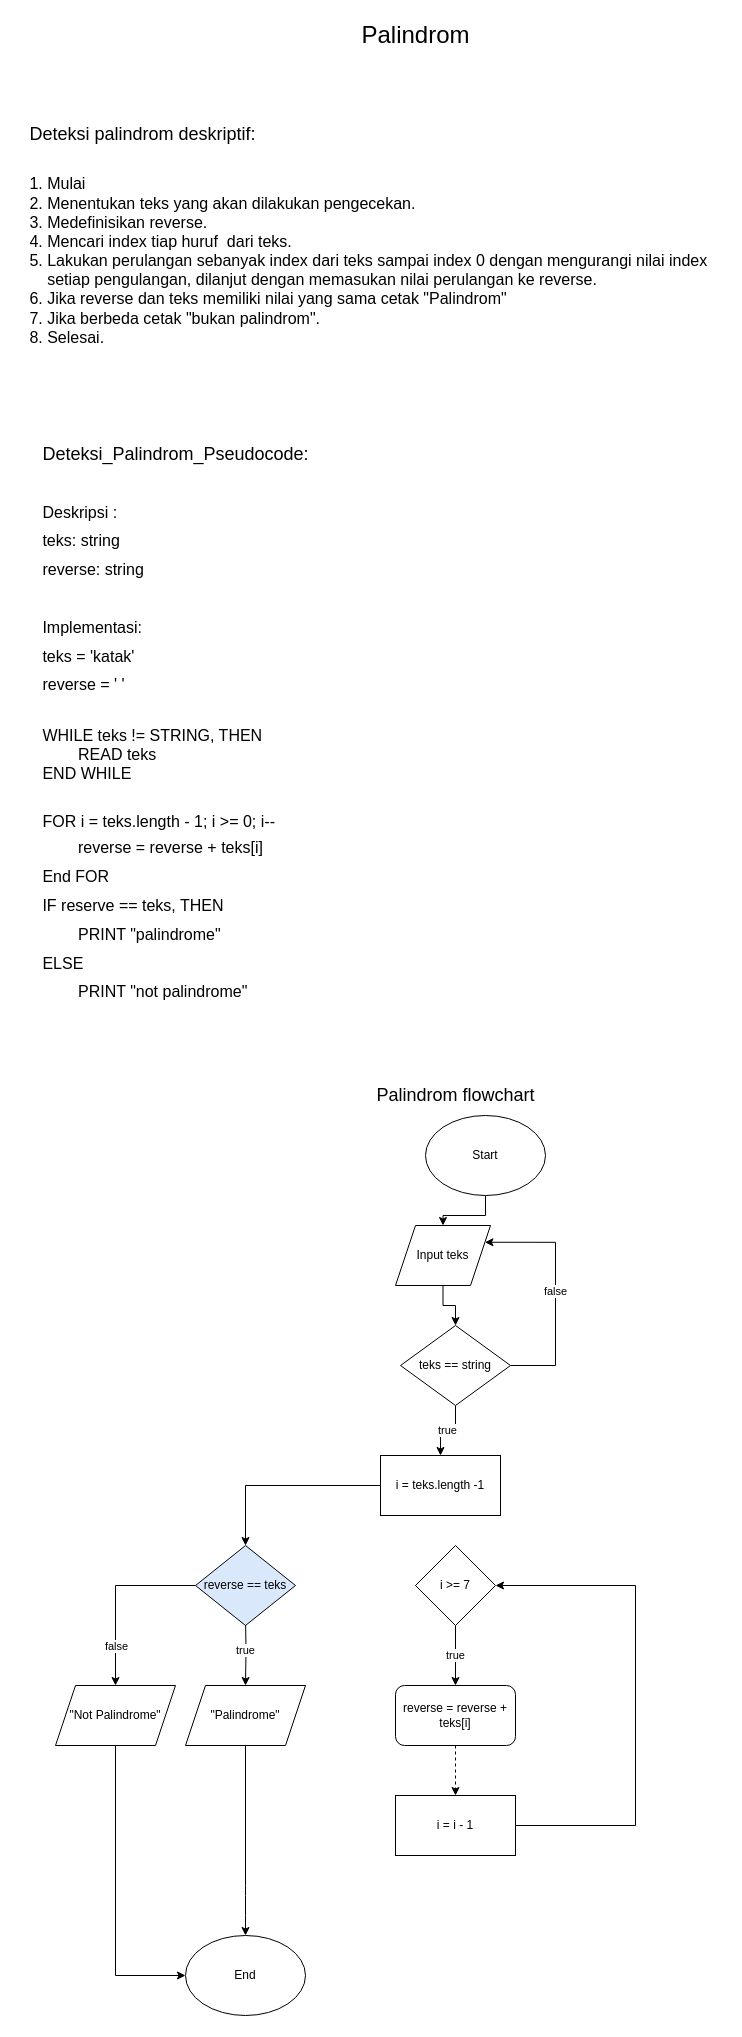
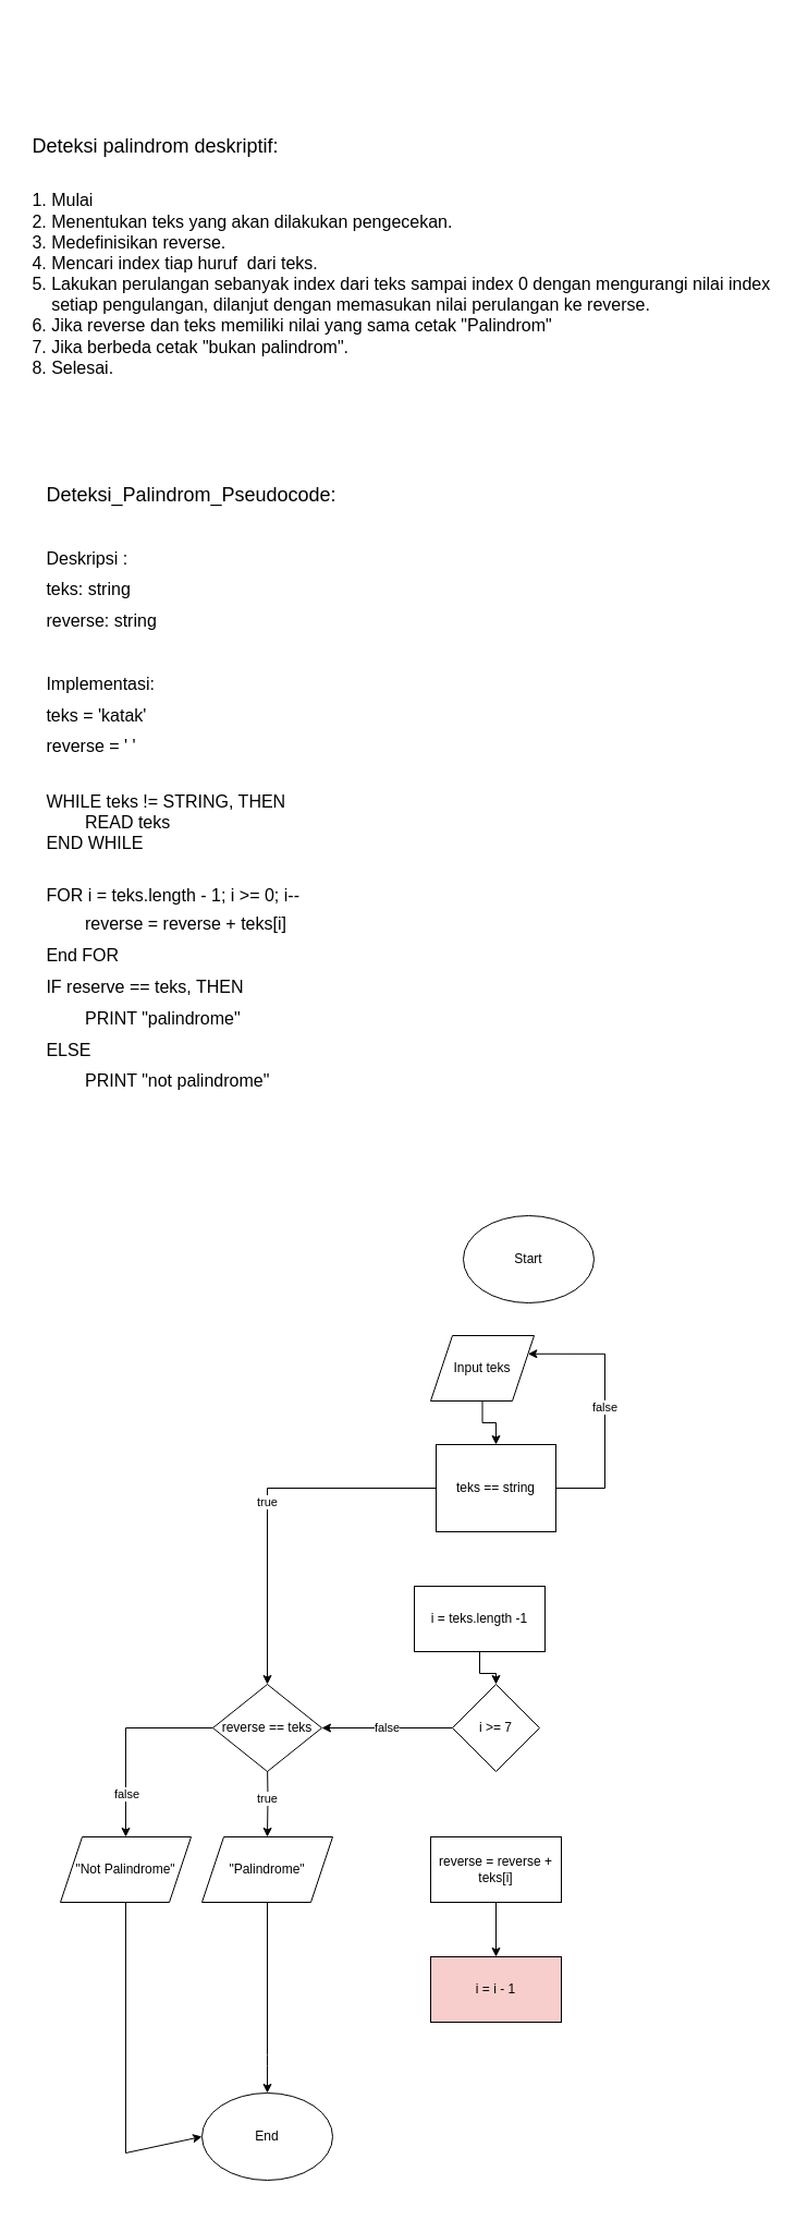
  <mxCell id="0" />
  <mxCell id="1" parent="0" />
- <mxCell id="2" value="" style="edgeStyle=orthogonalEdgeStyle;rounded=0;orthogonalLoop=1;jettySize=auto;html=1;" parent="1" source="3" target="5" edge="1"><mxGeometry relative="1" as="geometry" /></mxCell>
  <mxCell id="3" value="Start" style="ellipse;whiteSpace=wrap;html=1;" parent="1" vertex="1"><mxGeometry x="425" y="1115" width="120" height="80" as="geometry" /></mxCell>
  <mxCell id="4" value="" style="edgeStyle=orthogonalEdgeStyle;rounded=0;orthogonalLoop=1;jettySize=auto;html=1;" parent="1" source="5" target="30" edge="1"><mxGeometry relative="1" as="geometry" /></mxCell>
  <mxCell id="5" value="Input teks" style="shape=parallelogram;perimeter=parallelogramPerimeter;whiteSpace=wrap;html=1;fixedSize=1;" parent="1" vertex="1"><mxGeometry x="395" y="1225" width="95" height="60" as="geometry" /></mxCell>
- <mxCell id="6" value="" style="edgeStyle=orthogonalEdgeStyle;rounded=0;orthogonalLoop=1;jettySize=auto;html=1;" parent="1" source="7" target="24" edge="1"><mxGeometry relative="1" as="geometry" /></mxCell>
+ <mxCell id="6" value="" style="edgeStyle=orthogonalEdgeStyle;rounded=0;orthogonalLoop=1;jettySize=auto;html=1;" parent="1" source="7" target="10" edge="1"><mxGeometry relative="1" as="geometry" /></mxCell>
  <mxCell id="7" value="i = teks.length -1" style="rounded=0;whiteSpace=wrap;html=1;" parent="1" vertex="1"><mxGeometry x="380" y="1455" width="120" height="60" as="geometry" /></mxCell>
- <mxCell id="8" value="true" style="edgeStyle=orthogonalEdgeStyle;rounded=0;orthogonalLoop=1;jettySize=auto;html=1;" parent="1" source="10" target="12" edge="1"><mxGeometry relative="1" as="geometry" /></mxCell>
+ <mxCell id="9" value="false" style="edgeStyle=orthogonalEdgeStyle;rounded=0;orthogonalLoop=1;jettySize=auto;html=1;entryX=1;entryY=0.5;entryDx=0;entryDy=0;" parent="1" source="10" target="24" edge="1"><mxGeometry relative="1" as="geometry"><mxPoint x="305" y="1585" as="targetPoint" /></mxGeometry></mxCell>
  <mxCell id="10" value="i &amp;gt;= 7" style="rhombus;whiteSpace=wrap;html=1;" parent="1" vertex="1"><mxGeometry x="415" y="1545" width="80" height="80" as="geometry" /></mxCell>
- <mxCell id="11" value="" style="edgeStyle=orthogonalEdgeStyle;rounded=0;orthogonalLoop=1;jettySize=auto;html=1;dashed=1;" parent="1" source="12" target="13" edge="1"><mxGeometry relative="1" as="geometry" /></mxCell>
- <mxCell id="12" value="reverse = reverse + teks[i]" style="whiteSpace=wrap;html=1;rounded=1;" parent="1" vertex="1"><mxGeometry x="395" y="1685" width="120" height="60" as="geometry" /></mxCell>
- <mxCell id="13" value="i = i - 1" style="rounded=0;whiteSpace=wrap;html=1;" parent="1" vertex="1"><mxGeometry x="395" y="1795" width="120" height="60" as="geometry" /></mxCell>
- <mxCell id="14" value="" style="endArrow=classic;html=1;rounded=0;entryX=1;entryY=0.5;entryDx=0;entryDy=0;exitX=1;exitY=0.5;exitDx=0;exitDy=0;" parent="1" source="13" target="10" edge="1"><mxGeometry width="50" height="50" relative="1" as="geometry"><mxPoint x="445" y="1695" as="sourcePoint" /><mxPoint x="495" y="1645" as="targetPoint" /><Array as="points"><mxPoint x="635" y="1825" /><mxPoint x="635" y="1585" /></Array></mxGeometry></mxCell>
+ <mxCell id="11" value="" style="edgeStyle=orthogonalEdgeStyle;rounded=0;orthogonalLoop=1;jettySize=auto;html=1;" parent="1" source="12" target="13" edge="1"><mxGeometry relative="1" as="geometry" /></mxCell>
+ <mxCell id="12" value="reverse = reverse + teks[i]" style="rounded=0;whiteSpace=wrap;html=1;" parent="1" vertex="1"><mxGeometry x="395" y="1685" width="120" height="60" as="geometry" /></mxCell>
+ <mxCell id="13" value="i = i - 1" style="rounded=0;whiteSpace=wrap;html=1;fillColor=#f8cecc;" parent="1" vertex="1"><mxGeometry x="395" y="1795" width="120" height="60" as="geometry" /></mxCell>
  <mxCell id="15" value="true" style="edgeStyle=orthogonalEdgeStyle;rounded=0;orthogonalLoop=1;jettySize=auto;html=1;" parent="1" target="16" edge="1"><mxGeometry relative="1" as="geometry"><mxPoint x="245" y="1615" as="sourcePoint" /></mxGeometry></mxCell>
  <mxCell id="16" value="&quot;Palindrome&quot;" style="shape=parallelogram;perimeter=parallelogramPerimeter;whiteSpace=wrap;html=1;fixedSize=1;" parent="1" vertex="1"><mxGeometry x="185" y="1685" width="120" height="60" as="geometry" /></mxCell>
  <mxCell id="17" value="&quot;Not Palindrome&quot;" style="shape=parallelogram;perimeter=parallelogramPerimeter;whiteSpace=wrap;html=1;fixedSize=1;" parent="1" vertex="1"><mxGeometry x="55" y="1685" width="120" height="60" as="geometry" /></mxCell>
  <mxCell id="18" value="" style="endArrow=classic;html=1;rounded=0;exitX=0;exitY=0.5;exitDx=0;exitDy=0;" parent="1" source="24" target="17" edge="1"><mxGeometry width="50" height="50" relative="1" as="geometry"><mxPoint x="185" y="1585" as="sourcePoint" /><mxPoint x="515" y="1695" as="targetPoint" /><Array as="points"><mxPoint x="115" y="1585" /></Array></mxGeometry></mxCell>
  <mxCell id="19" value="false" style="edgeLabel;html=1;align=center;verticalAlign=middle;resizable=0;points=[];" parent="18" vertex="1" connectable="0"><mxGeometry x="0.253" y="3" relative="1" as="geometry"><mxPoint x="-3" y="27" as="offset" /></mxGeometry></mxCell>
- <mxCell id="20" value="End" style="ellipse;whiteSpace=wrap;html=1;" parent="1" vertex="1"><mxGeometry x="185" y="1935" width="120" height="80" as="geometry" /></mxCell>
+ <mxCell id="20" value="End" style="ellipse;whiteSpace=wrap;html=1;" parent="1" vertex="1"><mxGeometry x="185" y="1920" width="120" height="80" as="geometry" /></mxCell>
  <mxCell id="21" value="" style="endArrow=classic;html=1;rounded=0;exitX=0.5;exitY=1;exitDx=0;exitDy=0;entryX=0.5;entryY=0;entryDx=0;entryDy=0;" parent="1" source="16" target="20" edge="1"><mxGeometry width="50" height="50" relative="1" as="geometry"><mxPoint x="465" y="1745" as="sourcePoint" /><mxPoint x="445" y="1925" as="targetPoint" /><Array as="points"><mxPoint x="245" y="1885" /><mxPoint x="245" y="1895" /><mxPoint x="245" y="1915" /></Array></mxGeometry></mxCell>
  <mxCell id="22" value="" style="endArrow=classic;html=1;rounded=0;exitX=0.5;exitY=1;exitDx=0;exitDy=0;entryX=0;entryY=0.5;entryDx=0;entryDy=0;" parent="1" source="17" target="20" edge="1"><mxGeometry width="50" height="50" relative="1" as="geometry"><mxPoint x="465" y="1745" as="sourcePoint" /><mxPoint x="515" y="1695" as="targetPoint" /><Array as="points"><mxPoint x="115" y="1975" /></Array></mxGeometry></mxCell>
  <mxCell id="23" value="&lt;div style=&quot;text-align: left&quot;&gt;&lt;font style=&quot;font-size: 18px&quot;&gt;Deteksi palindrom deskriptif:&lt;/font&gt;&lt;/div&gt;&lt;div style=&quot;font-size: 24px ; text-align: left&quot;&gt;&lt;span style=&quot;font-size: medium&quot;&gt;&lt;br&gt;&lt;/span&gt;&lt;/div&gt;&lt;font size=&quot;3&quot;&gt;&lt;div style=&quot;text-align: left&quot;&gt;1. Mulai&lt;/div&gt;&lt;div style=&quot;text-align: left&quot;&gt;2. Menentukan teks yang akan dilakukan pengecekan.&lt;/div&gt;&lt;div style=&quot;text-align: left&quot;&gt;3.&amp;nbsp;&lt;span&gt;Medefinisikan reverse.&lt;/span&gt;&lt;/div&gt;&lt;/font&gt;&lt;font size=&quot;3&quot;&gt;&lt;div style=&quot;text-align: left&quot;&gt;4. Mencari index tiap huruf&amp;nbsp; dari teks.&lt;/div&gt;&lt;div style=&quot;text-align: left&quot;&gt;5. Lakukan perulangan sebanyak index dari teks sampai index 0 dengan mengurangi nilai index&amp;nbsp;&lt;/div&gt;&lt;div style=&quot;text-align: left&quot;&gt;&amp;nbsp; &amp;nbsp; setiap pengulangan, dilanjut dengan memasukan nilai perulangan ke reverse.&lt;/div&gt;&lt;div style=&quot;text-align: left&quot;&gt;6. Jika reverse dan teks memiliki nilai yang sama cetak &quot;Palindrom&quot;&amp;nbsp;&lt;/div&gt;&lt;div style=&quot;text-align: left&quot;&gt;7. Jika berbeda cetak &quot;bukan palindrom&quot;.&lt;/div&gt;&lt;div style=&quot;text-align: left&quot;&gt;8. Selesai.&lt;/div&gt;&lt;/font&gt;" style="text;html=1;align=center;verticalAlign=middle;resizable=0;points=[];autosize=1;strokeColor=none;fillColor=none;" parent="1" vertex="1"><mxGeometry x="20" y="155" width="700" height="160" as="geometry" /></mxCell>
- <mxCell id="24" value="reverse == teks" style="rhombus;whiteSpace=wrap;html=1;fillColor=#dae8fc;" parent="1" vertex="1"><mxGeometry x="195" y="1545" width="100" height="80" as="geometry" /></mxCell>
+ <mxCell id="24" value="reverse == teks" style="rhombus;whiteSpace=wrap;html=1;" parent="1" vertex="1"><mxGeometry x="195" y="1545" width="100" height="80" as="geometry" /></mxCell>
  <mxCell id="25" value="&lt;div style=&quot;font-size: 24px ; text-align: left&quot;&gt;&lt;font style=&quot;font-size: 18px&quot;&gt;Deteksi_Palindrom_Pseudocode:&lt;/font&gt;&lt;/div&gt;&lt;div style=&quot;font-size: 24px ; text-align: left&quot;&gt;&lt;font size=&quot;3&quot;&gt;&lt;br&gt;&lt;/font&gt;&lt;/div&gt;&lt;div style=&quot;font-size: 24px ; text-align: left&quot;&gt;&lt;font size=&quot;3&quot;&gt;Deskripsi :&amp;nbsp;&lt;/font&gt;&lt;/div&gt;&lt;div style=&quot;font-size: 24px ; text-align: left&quot;&gt;&lt;font size=&quot;3&quot;&gt;teks: string&lt;/font&gt;&lt;/div&gt;&lt;div style=&quot;font-size: 24px ; text-align: left&quot;&gt;&lt;font size=&quot;3&quot;&gt;reverse: string&lt;/font&gt;&lt;/div&gt;&lt;div style=&quot;font-size: 24px ; text-align: left&quot;&gt;&lt;font size=&quot;3&quot;&gt;&lt;br&gt;&lt;/font&gt;&lt;/div&gt;&lt;div style=&quot;font-size: 24px ; text-align: left&quot;&gt;&lt;font size=&quot;3&quot;&gt;Implementasi:&lt;/font&gt;&lt;/div&gt;&lt;div style=&quot;font-size: 24px ; text-align: left&quot;&gt;&lt;font size=&quot;3&quot;&gt;teks = 'katak'&lt;/font&gt;&lt;/div&gt;&lt;div style=&quot;font-size: 24px ; text-align: left&quot;&gt;&lt;font size=&quot;3&quot;&gt;reverse = ' '&lt;/font&gt;&lt;/div&gt;&lt;div style=&quot;font-size: 24px ; text-align: left&quot;&gt;&lt;br&gt;&lt;/div&gt;&lt;div style=&quot;text-align: left&quot;&gt;&lt;font size=&quot;3&quot;&gt;WHILE teks != STRING, THEN&lt;/font&gt;&lt;/div&gt;&lt;div style=&quot;text-align: left&quot;&gt;&lt;font size=&quot;3&quot;&gt;&lt;span&gt;&#09;&lt;/span&gt;&lt;span style=&quot;white-space: pre&quot;&gt;&#09;&lt;/span&gt;READ teks&lt;/font&gt;&lt;/div&gt;&lt;div style=&quot;text-align: left&quot;&gt;&lt;span style=&quot;font-size: medium&quot;&gt;END WHILE&lt;/span&gt;&lt;/div&gt;&lt;div style=&quot;font-size: 24px ; text-align: left&quot;&gt;&lt;font size=&quot;3&quot;&gt;&lt;br&gt;&lt;/font&gt;&lt;/div&gt;&lt;div style=&quot;font-size: 24px ; text-align: left&quot;&gt;&lt;div style=&quot;font-size: 12px&quot;&gt;&lt;span style=&quot;font-size: medium&quot;&gt;FOR i = teks.length - 1; i &amp;gt;= 0; i--&amp;nbsp;&lt;/span&gt;&lt;/div&gt;&lt;div&gt;&lt;font size=&quot;3&quot;&gt;&lt;span&gt;&#09;&lt;/span&gt;&lt;span style=&quot;white-space: pre&quot;&gt;&#09;&lt;/span&gt;reverse = reverse + teks[i]&amp;nbsp;&lt;/font&gt;&lt;/div&gt;&lt;div&gt;&lt;font size=&quot;3&quot;&gt;End FOR&lt;/font&gt;&lt;/div&gt;&lt;div&gt;&lt;div&gt;&lt;font size=&quot;3&quot;&gt;IF reserve == teks, THEN&lt;/font&gt;&lt;/div&gt;&lt;div&gt;&lt;font size=&quot;3&quot;&gt;&lt;span&gt;&#09;&lt;/span&gt;&lt;span style=&quot;white-space: pre&quot;&gt;&#09;&lt;/span&gt;PRINT &quot;palindrome&quot;&lt;br&gt;&lt;/font&gt;&lt;/div&gt;&lt;div&gt;&lt;font size=&quot;3&quot;&gt;ELSE&lt;/font&gt;&lt;/div&gt;&lt;div&gt;&lt;font size=&quot;3&quot;&gt;&lt;span&gt;&#09;&lt;/span&gt;&lt;span style=&quot;white-space: pre&quot;&gt;&#09;&lt;/span&gt;PRINT &quot;not palindrome&quot;&lt;/font&gt;&lt;/div&gt;&lt;/div&gt;&lt;/div&gt;&lt;div style=&quot;font-size: 24px ; text-align: left&quot;&gt;&lt;br&gt;&lt;/div&gt;" style="text;html=1;align=center;verticalAlign=middle;resizable=0;points=[];autosize=1;strokeColor=none;fillColor=none;" parent="1" vertex="1"><mxGeometry x="35" y="555" width="280" height="360" as="geometry" /></mxCell>
- <mxCell id="26" value="&lt;font style=&quot;font-size: 18px&quot;&gt;Palindrom flowchart&lt;/font&gt;" style="text;html=1;align=center;verticalAlign=middle;resizable=0;points=[];autosize=1;strokeColor=none;fillColor=none;" parent="1" vertex="1"><mxGeometry x="370" y="1085" width="170" height="20" as="geometry" /></mxCell>
- <mxCell id="27" value="&lt;font style=&quot;font-size: 24px&quot;&gt;Palindrom&lt;/font&gt;" style="text;html=1;align=center;verticalAlign=middle;resizable=0;points=[];autosize=1;strokeColor=none;fillColor=none;fontSize=18;" parent="1" vertex="1"><mxGeometry x="355" y="20" width="120" height="30" as="geometry" /></mxCell>
- <mxCell id="28" value="true" style="edgeStyle=orthogonalEdgeStyle;rounded=0;orthogonalLoop=1;jettySize=auto;html=1;" parent="1" source="30" target="7" edge="1"><mxGeometry relative="1" as="geometry" /></mxCell>
+ <mxCell id="28" value="true" style="edgeStyle=orthogonalEdgeStyle;rounded=0;orthogonalLoop=1;jettySize=auto;html=1;" parent="1" source="30" target="24" edge="1"><mxGeometry relative="1" as="geometry" /></mxCell>
  <mxCell id="29" value="false" style="edgeStyle=orthogonalEdgeStyle;rounded=0;orthogonalLoop=1;jettySize=auto;html=1;entryX=1;entryY=0.25;entryDx=0;entryDy=0;exitX=1;exitY=0.5;exitDx=0;exitDy=0;" parent="1" source="30" target="5" edge="1"><mxGeometry relative="1" as="geometry"><mxPoint x="595" y="1365" as="targetPoint" /><Array as="points"><mxPoint x="555" y="1365" /><mxPoint x="555" y="1241" /></Array></mxGeometry></mxCell>
- <mxCell id="30" value="teks == string" style="rhombus;whiteSpace=wrap;html=1;" parent="1" vertex="1"><mxGeometry x="400" y="1325" width="110" height="80" as="geometry" /></mxCell>
+ <mxCell id="30" value="teks == string" style="whiteSpace=wrap;html=1;rounded=0;" parent="1" vertex="1"><mxGeometry x="400" y="1325" width="110" height="80" as="geometry" /></mxCell>
